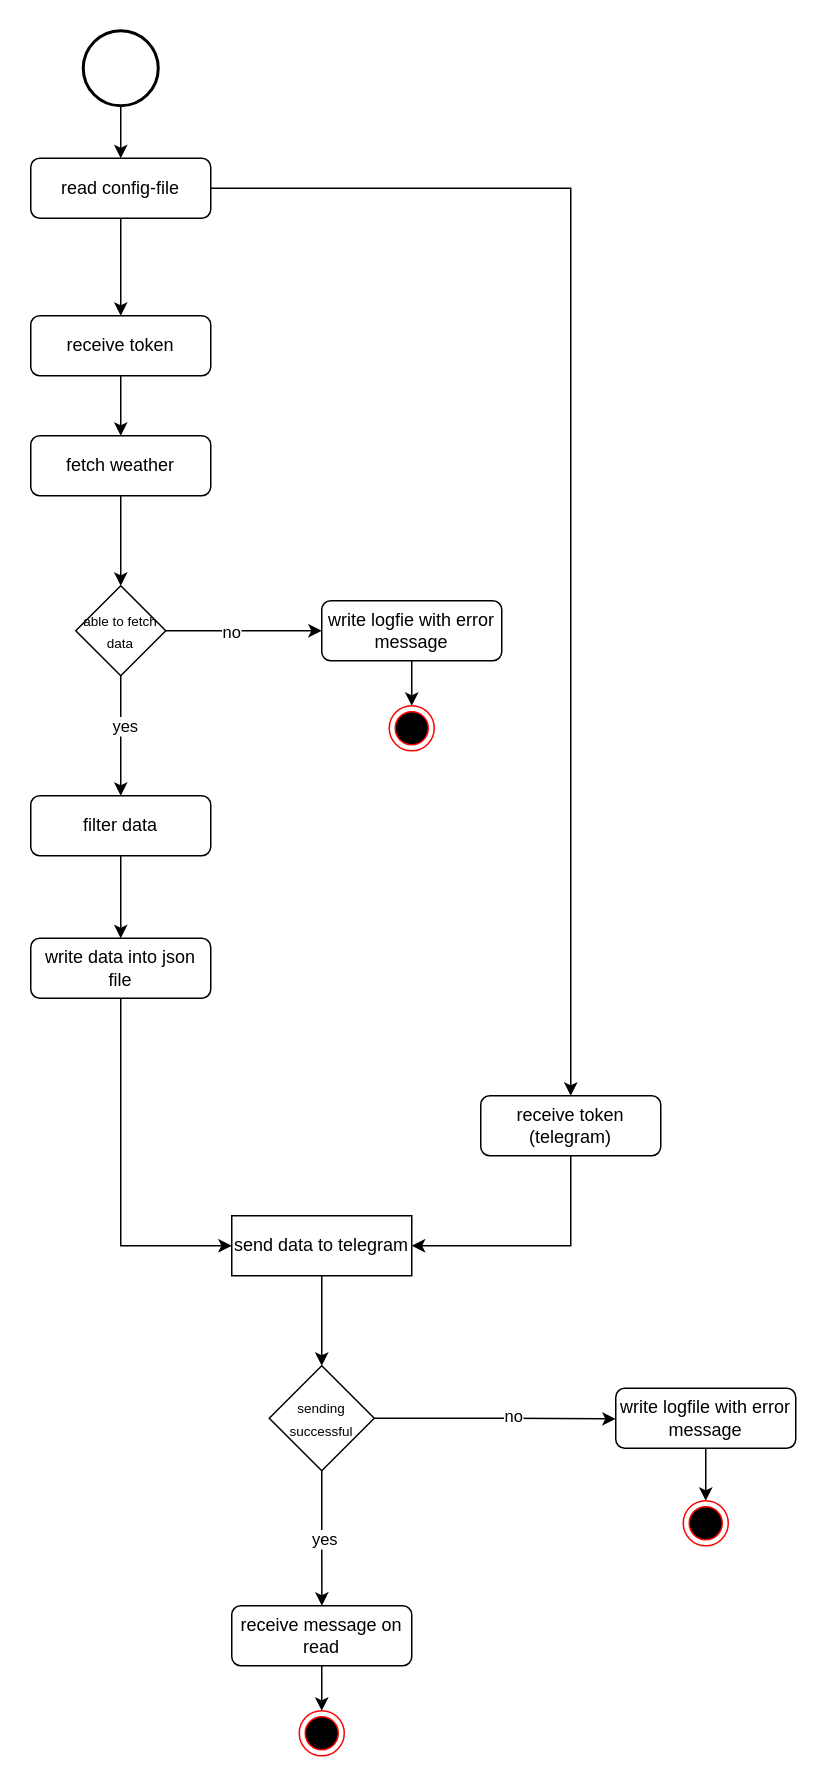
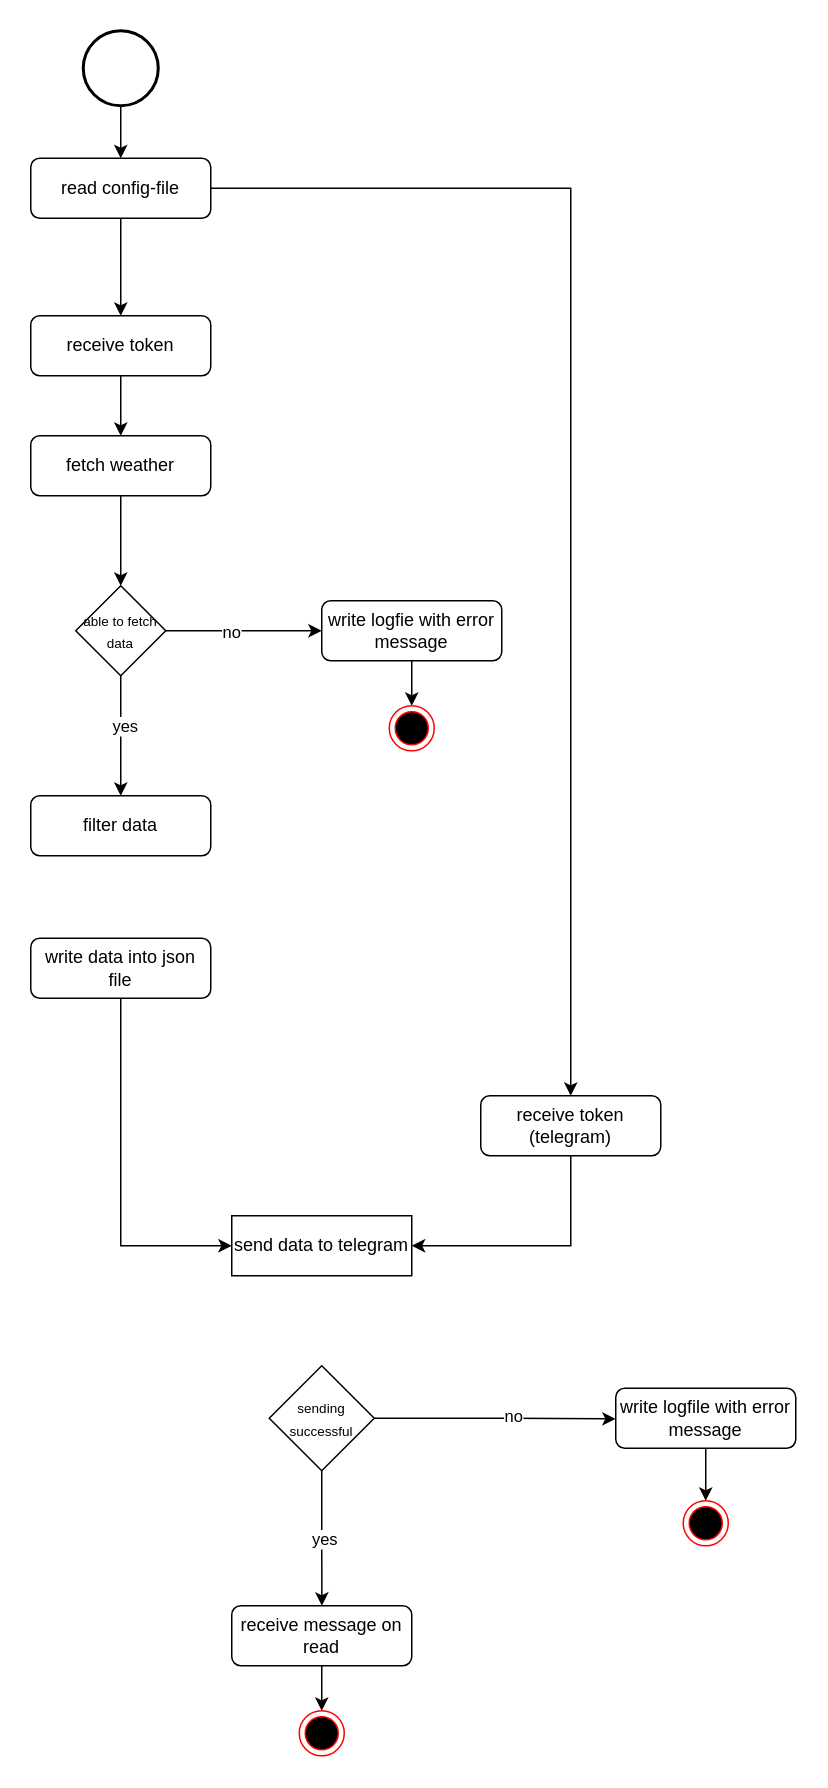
  <mxCell id="0" />
  <mxCell id="1" parent="0" />
  <mxCell id="2" style="edgeStyle=orthogonalEdgeStyle;rounded=0;orthogonalLoop=1;jettySize=auto;html=1;exitX=0.5;exitY=1;exitDx=0;exitDy=0;" edge="1" parent="1" source="3" target="5"><mxGeometry relative="1" as="geometry" /></mxCell>
  <mxCell id="3" value="read config-file" style="rounded=1;whiteSpace=wrap;html=1;fontSize=12;glass=0;strokeWidth=1;shadow=0;" parent="1" vertex="1"><mxGeometry x="20" y="105" width="120" height="40" as="geometry" /></mxCell>
  <mxCell id="4" style="edgeStyle=orthogonalEdgeStyle;rounded=0;orthogonalLoop=1;jettySize=auto;html=1;exitX=0.5;exitY=1;exitDx=0;exitDy=0;entryX=0.5;entryY=0;entryDx=0;entryDy=0;" edge="1" parent="1" source="5" target="9"><mxGeometry relative="1" as="geometry" /></mxCell>
  <mxCell id="5" value="receive token" style="rounded=1;whiteSpace=wrap;html=1;fontSize=12;glass=0;strokeWidth=1;shadow=0;" parent="1" vertex="1"><mxGeometry x="20" y="210" width="120" height="40" as="geometry" /></mxCell>
  <mxCell id="6" style="edgeStyle=orthogonalEdgeStyle;rounded=0;orthogonalLoop=1;jettySize=auto;html=1;exitX=0.5;exitY=1;exitDx=0;exitDy=0;entryX=0.5;entryY=0;entryDx=0;entryDy=0;" edge="1" parent="1" source="7" target="37"><mxGeometry relative="1" as="geometry" /></mxCell>
  <mxCell id="7" value="write logfie with error message" style="rounded=1;whiteSpace=wrap;html=1;fontSize=12;glass=0;strokeWidth=1;shadow=0;" parent="1" vertex="1"><mxGeometry x="214" y="400" width="120" height="40" as="geometry" /></mxCell>
  <mxCell id="8" style="edgeStyle=orthogonalEdgeStyle;rounded=0;orthogonalLoop=1;jettySize=auto;html=1;exitX=0.5;exitY=1;exitDx=0;exitDy=0;entryX=0.5;entryY=0;entryDx=0;entryDy=0;" edge="1" parent="1" source="9" target="14"><mxGeometry relative="1" as="geometry" /></mxCell>
  <mxCell id="9" value="fetch weather" style="rounded=1;whiteSpace=wrap;html=1;fontSize=12;glass=0;strokeWidth=1;shadow=0;" parent="1" vertex="1"><mxGeometry x="20" y="290" width="120" height="40" as="geometry" /></mxCell>
  <mxCell id="10" style="edgeStyle=orthogonalEdgeStyle;rounded=0;orthogonalLoop=1;jettySize=auto;html=1;exitX=1;exitY=0.5;exitDx=0;exitDy=0;entryX=0;entryY=0.5;entryDx=0;entryDy=0;" edge="1" parent="1" source="14" target="7"><mxGeometry relative="1" as="geometry"><mxPoint x="230" y="400" as="targetPoint" /></mxGeometry></mxCell>
  <mxCell id="11" value="no" style="edgeLabel;html=1;align=center;verticalAlign=middle;resizable=0;points=[];" vertex="1" connectable="0" parent="10"><mxGeometry x="-0.175" relative="1" as="geometry"><mxPoint as="offset" /></mxGeometry></mxCell>
  <mxCell id="12" style="edgeStyle=orthogonalEdgeStyle;rounded=0;orthogonalLoop=1;jettySize=auto;html=1;exitX=0.5;exitY=1;exitDx=0;exitDy=0;" edge="1" parent="1" source="14"><mxGeometry relative="1" as="geometry"><mxPoint x="80" y="530" as="targetPoint" /></mxGeometry></mxCell>
  <mxCell id="13" value="yes" style="edgeLabel;html=1;align=center;verticalAlign=middle;resizable=0;points=[];" vertex="1" connectable="0" parent="12"><mxGeometry x="-0.19" y="2" relative="1" as="geometry"><mxPoint as="offset" /></mxGeometry></mxCell>
  <mxCell id="14" value="&lt;font style=&quot;font-size: 9px;&quot;&gt;able to fetch data&lt;/font&gt;" style="rhombus;whiteSpace=wrap;html=1;" vertex="1" parent="1"><mxGeometry x="50" y="390" width="60" height="60" as="geometry" /></mxCell>
- <mxCell id="15" style="edgeStyle=orthogonalEdgeStyle;rounded=0;orthogonalLoop=1;jettySize=auto;html=1;exitX=0.5;exitY=1;exitDx=0;exitDy=0;entryX=0.5;entryY=0;entryDx=0;entryDy=0;" edge="1" parent="1" source="16" target="18"><mxGeometry relative="1" as="geometry" /></mxCell>
  <mxCell id="16" value="filter data" style="rounded=1;whiteSpace=wrap;html=1;fontSize=12;glass=0;strokeWidth=1;shadow=0;" vertex="1" parent="1"><mxGeometry x="20" y="530" width="120" height="40" as="geometry" /></mxCell>
  <mxCell id="17" style="edgeStyle=orthogonalEdgeStyle;rounded=0;orthogonalLoop=1;jettySize=auto;html=1;exitX=0.5;exitY=1;exitDx=0;exitDy=0;entryX=0;entryY=0.5;entryDx=0;entryDy=0;" edge="1" parent="1" source="18" target="28"><mxGeometry relative="1" as="geometry" /></mxCell>
  <mxCell id="18" value="write data into json file" style="rounded=1;whiteSpace=wrap;html=1;fontSize=12;glass=0;strokeWidth=1;shadow=0;" vertex="1" parent="1"><mxGeometry x="20" y="625" width="120" height="40" as="geometry" /></mxCell>
  <mxCell id="19" value="" style="edgeStyle=orthogonalEdgeStyle;rounded=0;orthogonalLoop=1;jettySize=auto;html=1;exitX=1;exitY=0.5;exitDx=0;exitDy=0;" edge="1" parent="1" source="3" target="21"><mxGeometry relative="1" as="geometry"><mxPoint x="460" y="690" as="targetPoint" /><mxPoint x="140" y="140" as="sourcePoint" /></mxGeometry></mxCell>
  <mxCell id="20" style="edgeStyle=orthogonalEdgeStyle;rounded=0;orthogonalLoop=1;jettySize=auto;html=1;exitX=0.5;exitY=1;exitDx=0;exitDy=0;entryX=1;entryY=0.5;entryDx=0;entryDy=0;" edge="1" parent="1" source="21" target="28"><mxGeometry relative="1" as="geometry" /></mxCell>
  <mxCell id="21" value="receive token (telegram)" style="rounded=1;whiteSpace=wrap;html=1;fontSize=12;glass=0;strokeWidth=1;shadow=0;" vertex="1" parent="1"><mxGeometry x="320" y="730" width="120" height="40" as="geometry" /></mxCell>
  <mxCell id="22" style="edgeStyle=orthogonalEdgeStyle;rounded=0;orthogonalLoop=1;jettySize=auto;html=1;exitX=1;exitY=0.5;exitDx=0;exitDy=0;" edge="1" parent="1" source="26"><mxGeometry relative="1" as="geometry"><mxPoint x="410" y="945.421" as="targetPoint" /></mxGeometry></mxCell>
  <mxCell id="23" value="no" style="edgeLabel;html=1;align=center;verticalAlign=middle;resizable=0;points=[];" vertex="1" connectable="0" parent="22"><mxGeometry x="0.151" y="2" relative="1" as="geometry"><mxPoint as="offset" /></mxGeometry></mxCell>
  <mxCell id="24" style="edgeStyle=orthogonalEdgeStyle;rounded=0;orthogonalLoop=1;jettySize=auto;html=1;exitX=0.5;exitY=1;exitDx=0;exitDy=0;" edge="1" parent="1" source="26"><mxGeometry relative="1" as="geometry"><mxPoint x="214.105" y="1070" as="targetPoint" /></mxGeometry></mxCell>
  <mxCell id="25" value="yes" style="edgeLabel;html=1;align=center;verticalAlign=middle;resizable=0;points=[];" vertex="1" connectable="0" parent="24"><mxGeometry x="0.021" y="1" relative="1" as="geometry"><mxPoint as="offset" /></mxGeometry></mxCell>
  <mxCell id="26" value="&lt;font style=&quot;font-size: 9px;&quot;&gt;sending successful&lt;/font&gt;" style="rhombus;whiteSpace=wrap;html=1;" vertex="1" parent="1"><mxGeometry x="179" y="910" width="70" height="70" as="geometry" /></mxCell>
- <mxCell id="27" style="edgeStyle=orthogonalEdgeStyle;rounded=0;orthogonalLoop=1;jettySize=auto;html=1;exitX=0.5;exitY=1;exitDx=0;exitDy=0;" edge="1" parent="1" source="28" target="26"><mxGeometry relative="1" as="geometry" /></mxCell>
  <mxCell id="28" value="send data to telegram" style="whiteSpace=wrap;html=1;fontSize=12;glass=0;strokeWidth=1;shadow=0;rounded=0;" vertex="1" parent="1"><mxGeometry x="154" y="810" width="120" height="40" as="geometry" /></mxCell>
  <mxCell id="29" style="edgeStyle=orthogonalEdgeStyle;rounded=0;orthogonalLoop=1;jettySize=auto;html=1;exitX=0.5;exitY=1;exitDx=0;exitDy=0;entryX=0.5;entryY=0;entryDx=0;entryDy=0;" edge="1" parent="1" source="30" target="36"><mxGeometry relative="1" as="geometry" /></mxCell>
  <mxCell id="30" value="write logfile with error message" style="rounded=1;whiteSpace=wrap;html=1;fontSize=12;glass=0;strokeWidth=1;shadow=0;" vertex="1" parent="1"><mxGeometry x="410" y="925" width="120" height="40" as="geometry" /></mxCell>
  <mxCell id="31" style="edgeStyle=orthogonalEdgeStyle;rounded=0;orthogonalLoop=1;jettySize=auto;html=1;exitX=0.5;exitY=1;exitDx=0;exitDy=0;entryX=0.5;entryY=0;entryDx=0;entryDy=0;" edge="1" parent="1" source="32" target="35"><mxGeometry relative="1" as="geometry" /></mxCell>
  <mxCell id="32" value="receive message on read" style="rounded=1;whiteSpace=wrap;html=1;fontSize=12;glass=0;strokeWidth=1;shadow=0;" vertex="1" parent="1"><mxGeometry x="154" y="1070" width="120" height="40" as="geometry" /></mxCell>
  <mxCell id="33" style="edgeStyle=orthogonalEdgeStyle;rounded=0;orthogonalLoop=1;jettySize=auto;html=1;exitX=0.5;exitY=1;exitDx=0;exitDy=0;exitPerimeter=0;" edge="1" parent="1" source="34" target="3"><mxGeometry relative="1" as="geometry" /></mxCell>
  <mxCell id="34" value="" style="strokeWidth=2;html=1;shape=mxgraph.flowchart.start_2;whiteSpace=wrap;" vertex="1" parent="1"><mxGeometry x="55" y="20" width="50" height="50" as="geometry" /></mxCell>
  <mxCell id="35" value="" style="ellipse;html=1;shape=endState;fillColor=#000000;strokeColor=#ff0000;" vertex="1" parent="1"><mxGeometry x="199" y="1140" width="30" height="30" as="geometry" /></mxCell>
  <mxCell id="36" value="" style="ellipse;html=1;shape=endState;fillColor=#000000;strokeColor=#ff0000;" vertex="1" parent="1"><mxGeometry x="455" y="1000" width="30" height="30" as="geometry" /></mxCell>
  <mxCell id="37" value="" style="ellipse;html=1;shape=endState;fillColor=#000000;strokeColor=#ff0000;" vertex="1" parent="1"><mxGeometry x="259" y="470" width="30" height="30" as="geometry" /></mxCell>
